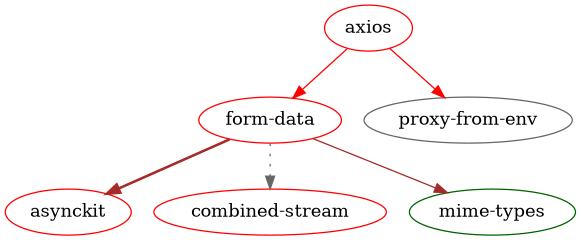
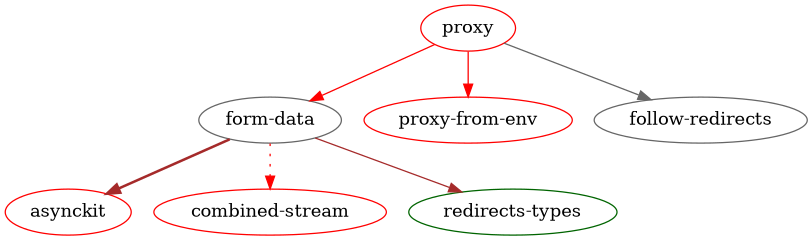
  digraph {
    node [color=red]
    edge [color=brown style=solid]
-   "form-data"
-   axios
-   "proxy-from-env" [color=gray40]
+   "form-data" [color=gray40]
+   axios [label=proxy]
+   "proxy-from-env"
+   "follow-redirects" [color=gray40]
    asynckit
    "combined-stream"
-   "mime-types" [color=darkgreen]
+   "mime-types" [color=darkgreen label="redirects-types"]
    "form-data" -> asynckit [style=bold]
-   "form-data" -> "combined-stream" [color=gray40 style=dotted]
+   "form-data" -> "combined-stream" [color=red style=dotted]
    "form-data" -> "mime-types"
    axios -> "form-data" [color=red]
    axios -> "proxy-from-env" [color=red]
+   axios -> "follow-redirects" [color=gray40]
  }
